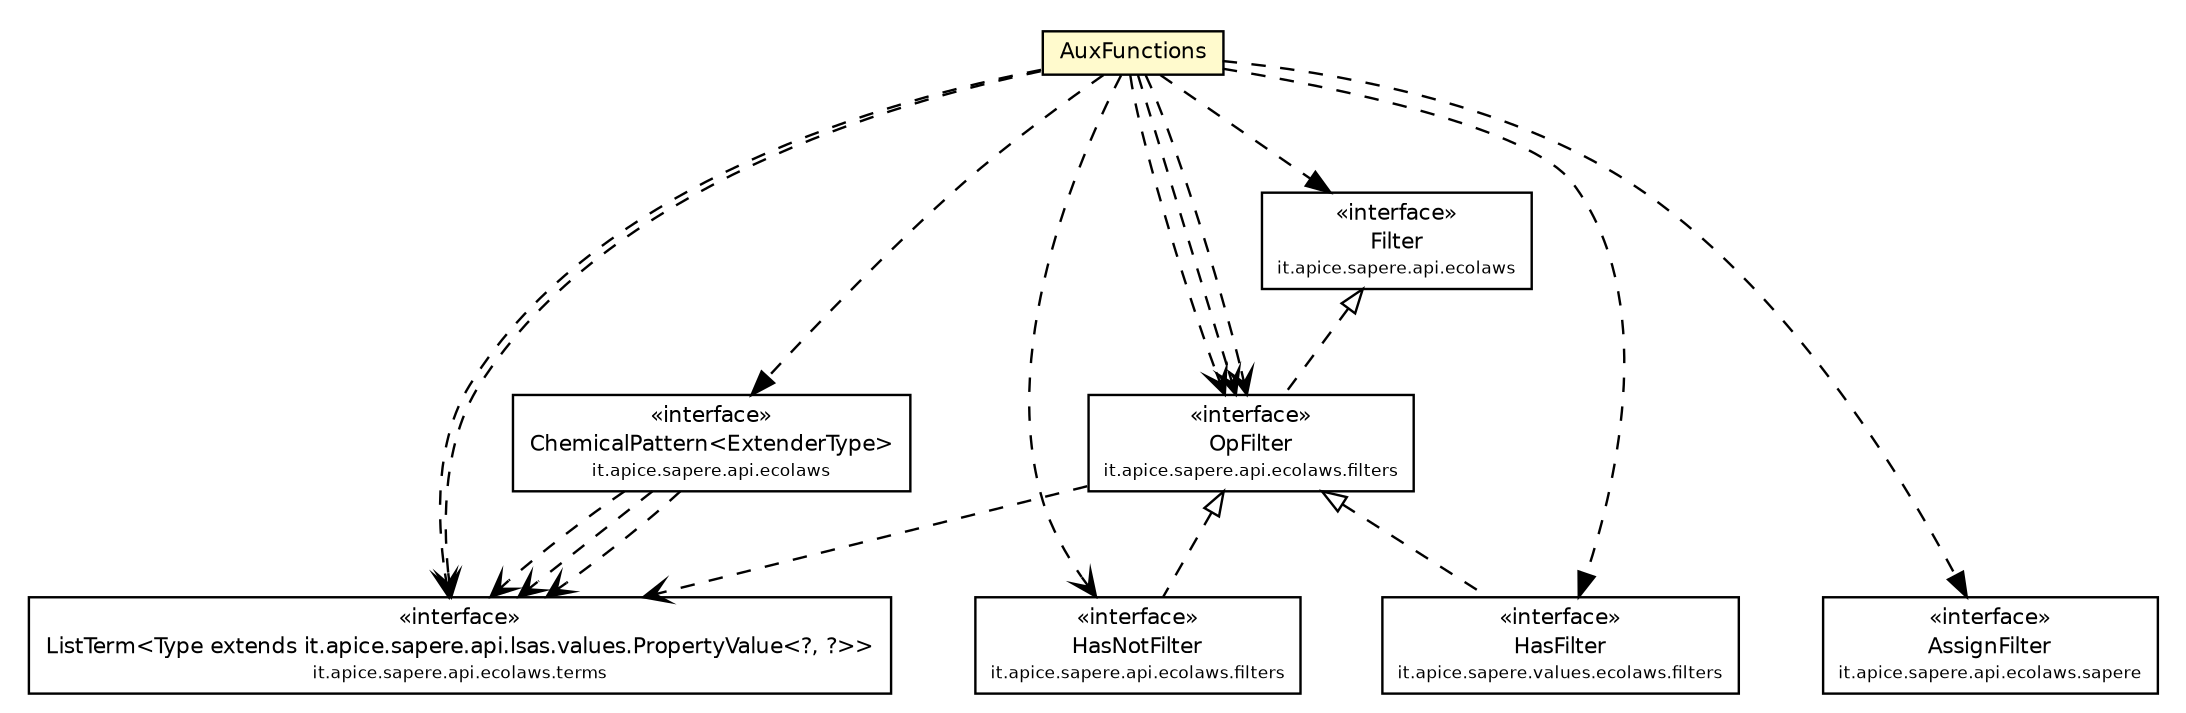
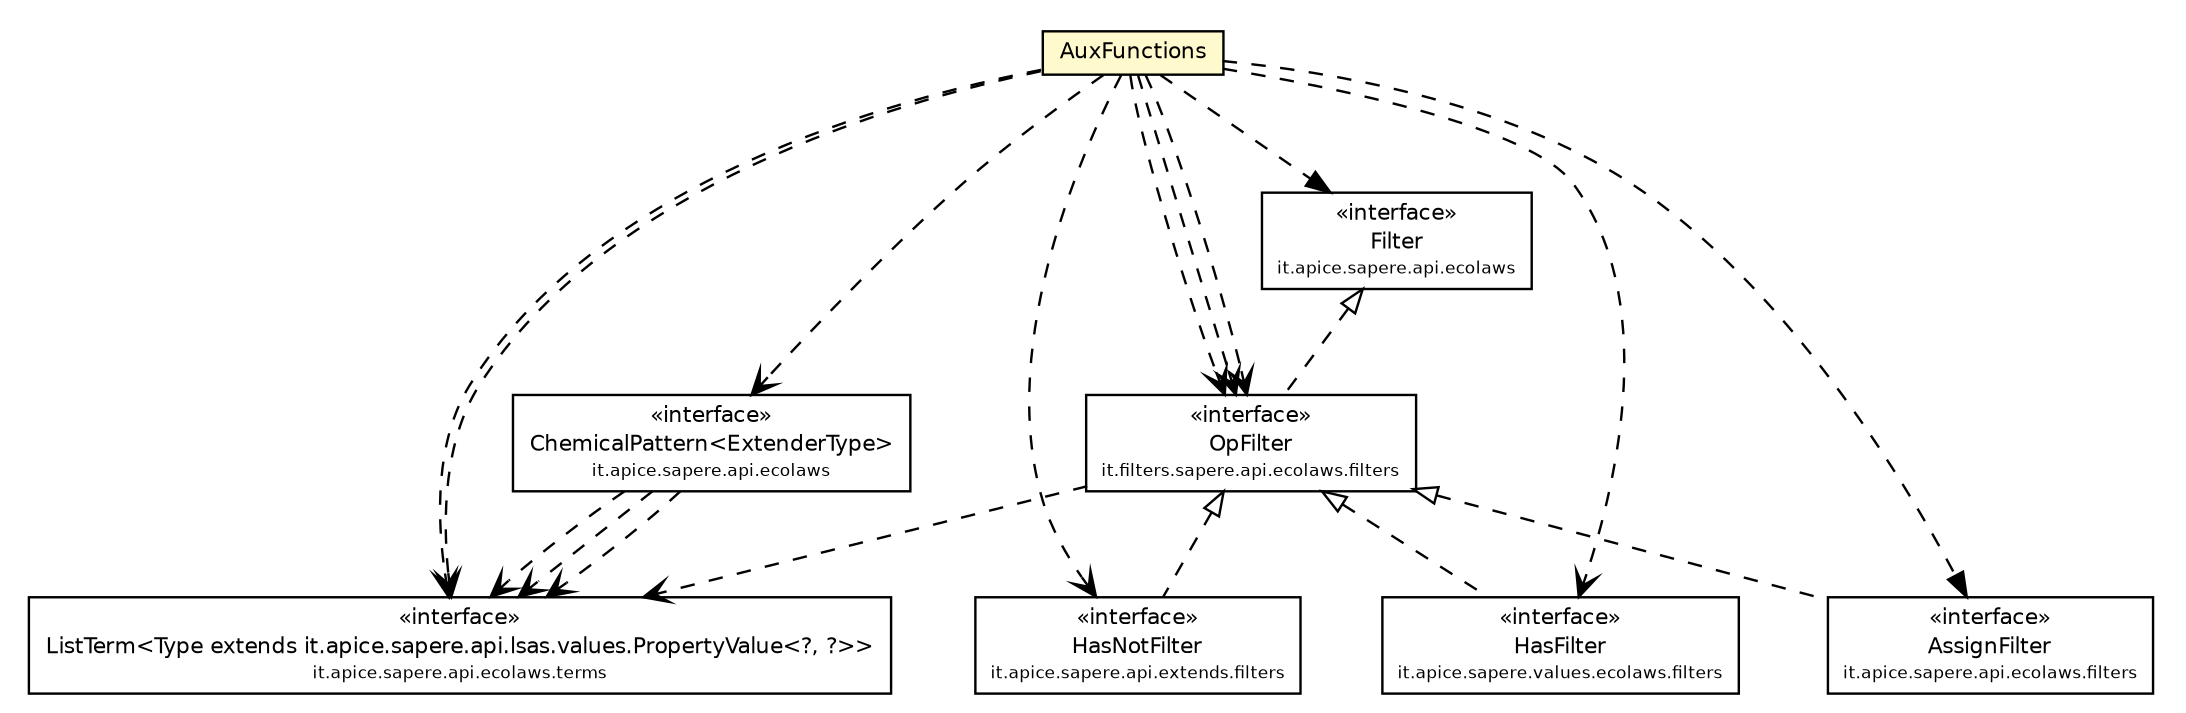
  digraph {
    node [fontcolor=black fontname=Helvetica fontsize=9.0 shape=plaintext]
    edge [fontname=Helvetica fontsize=10.0 headport=p labelfontname=Helvetica labelfontsize=10 style=dashed tailport=p arrowhead=open color=black fontcolor=black]
    n1 [label=<<table border="0" cellborder="1" cellspacing="0" cellpadding="2" port="p" href="../../Filter.html"> 		<tr><td><table border="0" cellspacing="0" cellpadding="1"> 			<tr><td> &laquo;interface&raquo; </td></tr> 			<tr><td> Filter </td></tr> 			<tr><td><font point-size="7.0"> it.apice.sapere.api.ecolaws </font></td></tr> 		</table></td></tr> 		</table>>]
-   n2 [label=<<table border="0" cellborder="1" cellspacing="0" cellpadding="2" port="p" href="../../filters/OpFilter.html"> 		<tr><td><table border="0" cellspacing="0" cellpadding="1"> 			<tr><td> &laquo;interface&raquo; </td></tr> 			<tr><td> OpFilter </td></tr> 			<tr><td><font point-size="7.0"> it.apice.sapere.api.ecolaws.filters </font></td></tr> 		</table></td></tr> 		</table>>]
+   n2 [label=<<table border="0" cellborder="1" cellspacing="0" cellpadding="2" port="p" href="../../filters/OpFilter.html"> 		<tr><td><table border="0" cellspacing="0" cellpadding="1"> 			<tr><td> &laquo;interface&raquo; </td></tr> 			<tr><td> OpFilter </td></tr> 			<tr><td><font point-size="7.0"> it.filters.sapere.api.ecolaws.filters </font></td></tr> 		</table></td></tr> 		</table>>]
    n3 [label=<<table border="0" cellborder="1" cellspacing="0" cellpadding="2" port="p" href="../../terms/ListTerm.html"> 		<tr><td><table border="0" cellspacing="0" cellpadding="1"> 			<tr><td> &laquo;interface&raquo; </td></tr> 			<tr><td> ListTerm&lt;Type extends it.apice.sapere.api.lsas.values.PropertyValue&lt;?, ?&gt;&gt; </td></tr> 			<tr><td><font point-size="7.0"> it.apice.sapere.api.ecolaws.terms </font></td></tr> 		</table></td></tr> 		</table>>]
-   n4 [label=<<table border="0" cellborder="1" cellspacing="0" cellpadding="2" port="p" href="../../filters/HasNotFilter.html"> 		<tr><td><table border="0" cellspacing="0" cellpadding="1"> 			<tr><td> &laquo;interface&raquo; </td></tr> 			<tr><td> HasNotFilter </td></tr> 			<tr><td><font point-size="7.0"> it.apice.sapere.api.ecolaws.filters </font></td></tr> 		</table></td></tr> 		</table>>]
+   n4 [label=<<table border="0" cellborder="1" cellspacing="0" cellpadding="2" port="p" href="../../filters/HasNotFilter.html"> 		<tr><td><table border="0" cellspacing="0" cellpadding="1"> 			<tr><td> &laquo;interface&raquo; </td></tr> 			<tr><td> HasNotFilter </td></tr> 			<tr><td><font point-size="7.0"> it.apice.sapere.api.extends.filters </font></td></tr> 		</table></td></tr> 		</table>>]
    n5 [label=<<table border="0" cellborder="1" cellspacing="0" cellpadding="2" port="p" href="../../filters/HasFilter.html"> 		<tr><td><table border="0" cellspacing="0" cellpadding="1"> 			<tr><td> &laquo;interface&raquo; </td></tr> 			<tr><td> HasFilter </td></tr> 			<tr><td><font point-size="7.0"> it.apice.sapere.values.ecolaws.filters </font></td></tr> 		</table></td></tr> 		</table>>]
-   n6 [label=<<table border="0" cellborder="1" cellspacing="0" cellpadding="2" port="p" href="../../filters/AssignFilter.html"> 		<tr><td><table border="0" cellspacing="0" cellpadding="1"> 			<tr><td> &laquo;interface&raquo; </td></tr> 			<tr><td> AssignFilter </td></tr> 			<tr><td><font point-size="7.0"> it.apice.sapere.api.ecolaws.sapere </font></td></tr> 		</table></td></tr> 		</table>>]
+   n6 [label=<<table border="0" cellborder="1" cellspacing="0" cellpadding="2" port="p" href="../../filters/AssignFilter.html"> 		<tr><td><table border="0" cellspacing="0" cellpadding="1"> 			<tr><td> &laquo;interface&raquo; </td></tr> 			<tr><td> AssignFilter </td></tr> 			<tr><td><font point-size="7.0"> it.apice.sapere.api.ecolaws.filters </font></td></tr> 		</table></td></tr> 		</table>>]
    n7 [label=<<table border="0" cellborder="1" cellspacing="0" cellpadding="2" port="p" href="../../ChemicalPattern.html"> 		<tr><td><table border="0" cellspacing="0" cellpadding="1"> 			<tr><td> &laquo;interface&raquo; </td></tr> 			<tr><td> ChemicalPattern&lt;ExtenderType&gt; </td></tr> 			<tr><td><font point-size="7.0"> it.apice.sapere.api.ecolaws </font></td></tr> 		</table></td></tr> 		</table>>]
    n8 [label=<<table border="0" cellborder="1" cellspacing="0" cellpadding="2" port="p" bgcolor="lemonChiffon" href="./AuxFunctions.html"> 		<tr><td><table border="0" cellspacing="0" cellpadding="1"> 			<tr><td> AuxFunctions </td></tr> 		</table></td></tr> 		</table>>]
    n1 -> n2 [arrowtail=empty dir=back fontsize=10 arrowhead="" color="" fontcolor=""]
    n2 -> n3
    n2 -> n4 [arrowtail=empty dir=back fontsize=10 arrowhead="" color="" fontcolor=""]
    n2 -> n5 [arrowtail=empty dir=back fontsize=10 arrowhead="" color="" fontcolor=""]
+   n2 -> n6 [arrowtail=empty dir=back fontsize=10 arrowhead="" color="" fontcolor=""]
    n7 -> n3
    n7 -> n3
    n7 -> n3
    n8 -> n1 [arrowhead=normal]
    n8 -> n2
    n8 -> n2
    n8 -> n2
    n8 -> n3
    n8 -> n3
    n8 -> n4
-   n8 -> n5 [arrowhead=normal]
+   n8 -> n5
    n8 -> n6 [arrowhead=normal]
-   n8 -> n7 [arrowhead=normal]
+   n8 -> n7
  }
